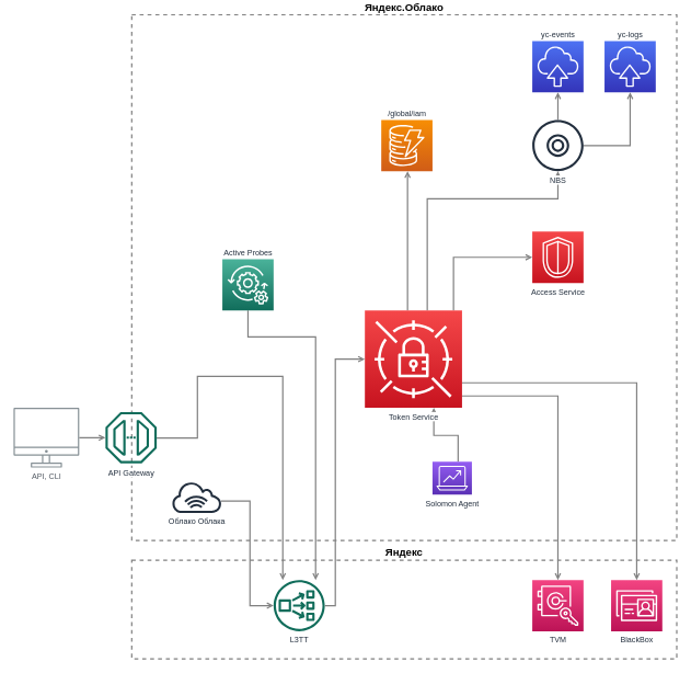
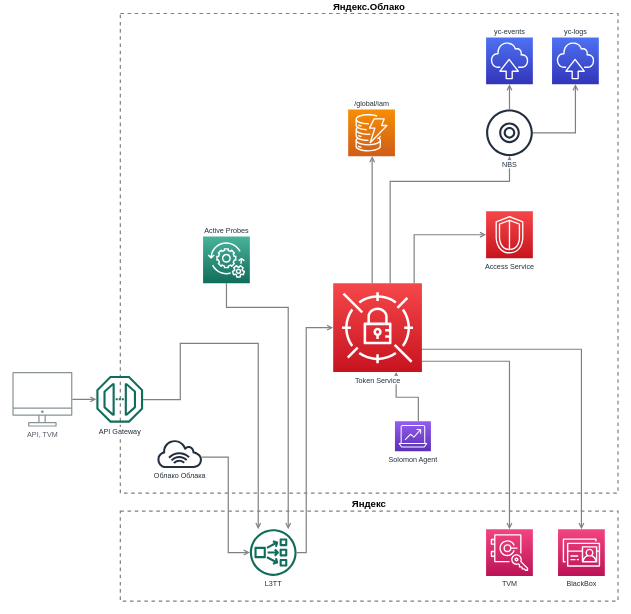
  <mxCell id="0" />
  <mxCell id="1" parent="0" />
  <mxCell id="2" value="&lt;div style=&quot;font-size: 16px;&quot;&gt;Яндекс.Облако&lt;/div&gt;" style="rounded=0;whiteSpace=wrap;html=1;strokeColor=#808080;strokeWidth=2;fillColor=none;gradientColor=#F34482;dashed=1;labelPosition=center;verticalLabelPosition=top;align=center;verticalAlign=bottom;fontSize=16;fontStyle=1" parent="1" vertex="1"><mxGeometry x="200" y="20" width="830" height="800" as="geometry" /></mxCell>
  <mxCell id="3" value="&lt;div style=&quot;font-size: 16px&quot;&gt;Яндекс&lt;/div&gt;" style="rounded=0;whiteSpace=wrap;html=1;strokeColor=#808080;strokeWidth=2;fillColor=none;gradientColor=#F34482;dashed=1;labelPosition=center;verticalLabelPosition=top;align=center;verticalAlign=bottom;fontSize=16;fontStyle=1" parent="1" vertex="1"><mxGeometry x="200" y="850" width="830" height="150" as="geometry" /></mxCell>
  <mxCell id="4" value="" style="edgeStyle=orthogonalEdgeStyle;html=1;endArrow=open;elbow=vertical;startArrow=none;startFill=0;strokeColor=#808080;rounded=0;strokeWidth=2;endFill=0;" parent="1" source="19" edge="1"><mxGeometry width="100" relative="1" as="geometry"><mxPoint x="560" y="710" as="sourcePoint" /><mxPoint x="660" y="618" as="targetPoint" /><Array as="points"><mxPoint x="697" y="660" /><mxPoint x="660" y="660" /></Array></mxGeometry></mxCell>
  <mxCell id="5" value="" style="edgeStyle=orthogonalEdgeStyle;html=1;endArrow=none;elbow=vertical;startArrow=open;startFill=0;strokeColor=#808080;rounded=0;strokeWidth=2;endFill=0;" parent="1" source="17" target="15" edge="1"><mxGeometry width="100" relative="1" as="geometry"><mxPoint x="660" y="749" as="sourcePoint" /><mxPoint x="553" y="600" as="targetPoint" /><Array as="points"><mxPoint x="380" y="919" /><mxPoint x="380" y="760" /></Array></mxGeometry></mxCell>
  <mxCell id="6" value="" style="html=1;endArrow=none;elbow=vertical;startArrow=open;startFill=0;strokeColor=#808080;strokeWidth=2;endFill=0;rounded=0;edgeStyle=orthogonalEdgeStyle;" parent="1" source="17" target="13" edge="1"><mxGeometry width="100" relative="1" as="geometry"><mxPoint x="1090" y="624.075" as="sourcePoint" /><mxPoint x="830" y="740" as="targetPoint" /><Array as="points"><mxPoint x="480" y="510" /><mxPoint x="377" y="510" /></Array></mxGeometry></mxCell>
- <mxCell id="7" value="API, CLI" style="outlineConnect=0;gradientColor=none;fontColor=#545B64;strokeColor=none;fillColor=#879196;dashed=0;verticalLabelPosition=bottom;verticalAlign=top;align=center;html=1;fontSize=12;fontStyle=0;aspect=fixed;shape=mxgraph.aws4.illustration_desktop;pointerEvents=1;labelBackgroundColor=#ffffff;" parent="1" vertex="1"><mxGeometry x="20" y="618" width="100" height="91" as="geometry" /></mxCell>
+ <mxCell id="7" value="API, TVM" style="outlineConnect=0;gradientColor=none;fontColor=#545B64;strokeColor=none;fillColor=#879196;dashed=0;verticalLabelPosition=bottom;verticalAlign=top;align=center;html=1;fontSize=12;fontStyle=0;aspect=fixed;shape=mxgraph.aws4.illustration_desktop;pointerEvents=1;labelBackgroundColor=#ffffff;" parent="1" vertex="1"><mxGeometry x="20" y="618" width="100" height="91" as="geometry" /></mxCell>
  <mxCell id="8" value="/global/iam" style="outlineConnect=0;fontColor=#232F3E;gradientColor=#F78E04;gradientDirection=north;fillColor=#D05C17;strokeColor=#ffffff;dashed=0;verticalLabelPosition=top;verticalAlign=bottom;align=center;html=1;fontSize=12;fontStyle=0;aspect=fixed;shape=mxgraph.aws4.resourceIcon;resIcon=mxgraph.aws4.dynamodb;labelPosition=center;" parent="1" vertex="1"><mxGeometry x="580" y="180" width="78" height="78" as="geometry" /></mxCell>
  <mxCell id="9" value="Access Service" style="outlineConnect=0;fontColor=#232F3E;gradientColor=#F54749;gradientDirection=north;fillColor=#C7131F;strokeColor=#ffffff;dashed=0;verticalLabelPosition=bottom;verticalAlign=top;align=center;html=1;fontSize=12;fontStyle=0;aspect=fixed;shape=mxgraph.aws4.resourceIcon;resIcon=mxgraph.aws4.security_identity_and_compliance;" parent="1" vertex="1"><mxGeometry x="810" y="350" width="78" height="78" as="geometry" /></mxCell>
  <mxCell id="10" value="" style="edgeStyle=orthogonalEdgeStyle;html=1;endArrow=none;elbow=vertical;startArrow=open;startFill=0;strokeColor=#808080;rounded=0;strokeWidth=2;endFill=0;" parent="1" source="8" edge="1"><mxGeometry width="100" relative="1" as="geometry"><mxPoint x="700" y="380" as="sourcePoint" /><mxPoint x="620" y="470" as="targetPoint" /><Array as="points"><mxPoint x="620" y="380" /><mxPoint x="620" y="380" /></Array></mxGeometry></mxCell>
  <mxCell id="11" value="" style="edgeStyle=orthogonalEdgeStyle;html=1;endArrow=none;elbow=vertical;startArrow=open;startFill=0;strokeColor=#808080;rounded=0;strokeWidth=2;endFill=0;" parent="1" source="16" target="7" edge="1"><mxGeometry width="100" relative="1" as="geometry"><mxPoint x="160" y="663.5" as="sourcePoint" /><mxPoint x="91" y="832" as="targetPoint" /><Array as="points" /></mxGeometry></mxCell>
  <mxCell id="12" value="" style="edgeStyle=orthogonalEdgeStyle;html=1;endArrow=none;elbow=vertical;startArrow=open;startFill=0;strokeColor=#808080;rounded=0;strokeWidth=2;endFill=0;" parent="1" source="17" edge="1"><mxGeometry width="100" relative="1" as="geometry"><mxPoint x="440" y="650" as="sourcePoint" /><mxPoint x="238" y="664" as="targetPoint" /><Array as="points"><mxPoint x="430" y="570" /><mxPoint x="300" y="570" /><mxPoint x="300" y="664" /></Array></mxGeometry></mxCell>
  <mxCell id="13" value="Active Probes" style="outlineConnect=0;fontColor=#232F3E;gradientColor=#4AB29A;gradientDirection=north;fillColor=#116D5B;strokeColor=#ffffff;dashed=0;verticalLabelPosition=top;verticalAlign=bottom;align=center;html=1;fontSize=12;fontStyle=0;aspect=fixed;shape=mxgraph.aws4.resourceIcon;resIcon=mxgraph.aws4.managed_services;labelBackgroundColor=#ffffff;labelPosition=center;" parent="1" vertex="1"><mxGeometry x="338" y="392" width="78" height="78" as="geometry" /></mxCell>
  <mxCell id="14" value="" style="edgeStyle=orthogonalEdgeStyle;html=1;endArrow=none;elbow=vertical;startArrow=open;startFill=0;strokeColor=#808080;rounded=0;strokeWidth=2;endFill=0;" parent="1" source="9" edge="1"><mxGeometry width="100" relative="1" as="geometry"><mxPoint x="1029" y="520" as="sourcePoint" /><mxPoint x="690" y="470" as="targetPoint" /><Array as="points"><mxPoint x="690" y="389" /></Array></mxGeometry></mxCell>
  <mxCell id="15" value="Облако Облака" style="outlineConnect=0;fontColor=#232F3E;gradientColor=none;fillColor=#232F3E;strokeColor=none;dashed=0;verticalLabelPosition=bottom;verticalAlign=top;align=center;html=1;fontSize=12;fontStyle=0;aspect=fixed;pointerEvents=1;shape=mxgraph.aws4.internet_alt1;" parent="1" vertex="1"><mxGeometry x="260" y="730" width="78" height="48" as="geometry" /></mxCell>
  <mxCell id="16" value="API Gateway" style="outlineConnect=0;fontColor=#232F3E;gradientColor=none;fillColor=#116D5B;strokeColor=none;dashed=0;verticalLabelPosition=bottom;verticalAlign=top;align=center;html=1;fontSize=12;fontStyle=0;aspect=fixed;pointerEvents=1;shape=mxgraph.aws4.endpoint;labelBackgroundColor=#ffffff;" parent="1" vertex="1"><mxGeometry x="160" y="624.5" width="78" height="78" as="geometry" /></mxCell>
  <mxCell id="17" value="L3TT" style="outlineConnect=0;fontColor=#232F3E;gradientColor=none;fillColor=#116D5B;strokeColor=none;dashed=0;verticalLabelPosition=bottom;verticalAlign=top;align=center;html=1;fontSize=12;fontStyle=0;aspect=fixed;pointerEvents=1;shape=mxgraph.aws4.network_load_balancer;labelBackgroundColor=#ffffff;" parent="1" vertex="1"><mxGeometry x="416" y="880" width="78" height="78" as="geometry" /></mxCell>
  <mxCell id="18" value="" style="edgeStyle=orthogonalEdgeStyle;html=1;endArrow=none;elbow=vertical;startArrow=open;startFill=0;strokeColor=#808080;rounded=0;strokeWidth=2;endFill=0;" parent="1" target="17" edge="1"><mxGeometry width="100" relative="1" as="geometry"><mxPoint x="555" y="544" as="sourcePoint" /><mxPoint x="80" y="450" as="targetPoint" /><Array as="points"><mxPoint x="510" y="544" /><mxPoint x="510" y="919" /></Array></mxGeometry></mxCell>
  <mxCell id="19" value="Solomon Agent" style="outlineConnect=0;fontColor=#232F3E;gradientColor=#945DF2;gradientDirection=north;fillColor=#5A30B5;strokeColor=#ffffff;dashed=0;verticalLabelPosition=bottom;verticalAlign=top;align=center;html=1;fontSize=12;fontStyle=0;aspect=fixed;shape=mxgraph.aws4.resourceIcon;resIcon=mxgraph.aws4.analytics;labelBackgroundColor=#ffffff;" parent="1" vertex="1"><mxGeometry x="658" y="700" width="60" height="50" as="geometry" /></mxCell>
  <mxCell id="20" value="TVM" style="outlineConnect=0;fontColor=#232F3E;gradientColor=#F34482;gradientDirection=north;fillColor=#BC1356;strokeColor=#ffffff;dashed=0;verticalLabelPosition=bottom;verticalAlign=top;align=center;html=1;fontSize=12;fontStyle=0;aspect=fixed;shape=mxgraph.aws4.resourceIcon;resIcon=mxgraph.aws4.cloudhsm;labelBackgroundColor=#ffffff;" parent="1" vertex="1"><mxGeometry x="810" y="880" width="78" height="78" as="geometry" /></mxCell>
  <mxCell id="21" value="BlackBox" style="outlineConnect=0;fontColor=#232F3E;gradientColor=#F34482;gradientDirection=north;fillColor=#BC1356;strokeColor=#ffffff;dashed=0;verticalLabelPosition=bottom;verticalAlign=top;align=center;html=1;fontSize=12;fontStyle=0;aspect=fixed;shape=mxgraph.aws4.resourceIcon;resIcon=mxgraph.aws4.directory_service;labelBackgroundColor=#ffffff;" parent="1" vertex="1"><mxGeometry x="930" y="880" width="78" height="78" as="geometry" /></mxCell>
  <mxCell id="22" value="" style="edgeStyle=orthogonalEdgeStyle;html=1;endArrow=none;elbow=vertical;startArrow=open;startFill=0;strokeColor=#808080;rounded=0;strokeWidth=2;endFill=0;" parent="1" source="20" edge="1"><mxGeometry width="100" relative="1" as="geometry"><mxPoint x="820" y="569" as="sourcePoint" /><mxPoint x="703" y="600" as="targetPoint" /><Array as="points"><mxPoint x="849" y="600" /></Array></mxGeometry></mxCell>
  <mxCell id="23" value="" style="edgeStyle=orthogonalEdgeStyle;html=1;endArrow=none;elbow=vertical;startArrow=open;startFill=0;strokeColor=#808080;rounded=0;strokeWidth=2;endFill=0;" parent="1" source="21" edge="1"><mxGeometry width="100" relative="1" as="geometry"><mxPoint x="820" y="965" as="sourcePoint" /><mxPoint x="703" y="580" as="targetPoint" /><Array as="points"><mxPoint x="969" y="580" /></Array></mxGeometry></mxCell>
  <mxCell id="24" value="" style="edgeStyle=orthogonalEdgeStyle;html=1;endArrow=none;elbow=vertical;startArrow=open;startFill=0;strokeColor=#808080;rounded=0;strokeWidth=2;endFill=0;" edge="1" parent="1"><mxGeometry width="100" relative="1" as="geometry"><mxPoint x="849" y="258" as="sourcePoint" /><mxPoint x="650" y="470" as="targetPoint" /><Array as="points"><mxPoint x="849" y="300" /><mxPoint x="650" y="300" /></Array></mxGeometry></mxCell>
  <mxCell id="25" value="yc-events" style="outlineConnect=0;fontColor=#232F3E;gradientColor=#4D72F3;gradientDirection=north;fillColor=#3334B9;strokeColor=#ffffff;dashed=0;verticalLabelPosition=top;verticalAlign=bottom;align=center;html=1;fontSize=12;fontStyle=0;aspect=fixed;shape=mxgraph.aws4.resourceIcon;resIcon=mxgraph.aws4.migration_and_transfer;labelPosition=center;" vertex="1" parent="1"><mxGeometry x="810" y="60" width="78" height="78" as="geometry" /></mxCell>
  <mxCell id="26" value="yc-logs" style="outlineConnect=0;fontColor=#232F3E;gradientColor=#4D72F3;gradientDirection=north;fillColor=#3334B9;strokeColor=#ffffff;dashed=0;verticalLabelPosition=top;verticalAlign=bottom;align=center;html=1;fontSize=12;fontStyle=0;aspect=fixed;shape=mxgraph.aws4.resourceIcon;resIcon=mxgraph.aws4.migration_and_transfer;labelPosition=center;" vertex="1" parent="1"><mxGeometry x="920" y="60" width="78" height="78" as="geometry" /></mxCell>
  <mxCell id="27" value="" style="edgeStyle=orthogonalEdgeStyle;html=1;endArrow=none;elbow=vertical;startArrow=open;startFill=0;strokeColor=#808080;rounded=0;strokeWidth=2;endFill=0;" edge="1" parent="1" target="29"><mxGeometry width="100" relative="1" as="geometry"><mxPoint x="959" y="138" as="sourcePoint" /><mxPoint x="870" y="180" as="targetPoint" /><Array as="points"><mxPoint x="959" y="219" /></Array></mxGeometry></mxCell>
  <mxCell id="28" value="" style="edgeStyle=orthogonalEdgeStyle;html=1;endArrow=none;elbow=vertical;startArrow=open;startFill=0;strokeColor=#808080;rounded=0;strokeWidth=2;endFill=0;" edge="1" parent="1"><mxGeometry width="100" relative="1" as="geometry"><mxPoint x="849" y="138" as="sourcePoint" /><mxPoint x="849" y="180" as="targetPoint" /><Array as="points"><mxPoint x="849" y="150" /><mxPoint x="849" y="150" /></Array></mxGeometry></mxCell>
  <mxCell id="29" value="NBS" style="outlineConnect=0;fontColor=#232F3E;gradientColor=none;fillColor=#232F3E;strokeColor=none;dashed=0;verticalLabelPosition=bottom;verticalAlign=top;align=center;html=1;fontSize=12;fontStyle=0;aspect=fixed;pointerEvents=1;shape=mxgraph.aws4.disk;labelBackgroundColor=#ffffff;" vertex="1" parent="1"><mxGeometry x="810" y="180" width="78" height="78" as="geometry" /></mxCell>
  <mxCell id="30" value="Token Service" style="outlineConnect=0;fontColor=#232F3E;gradientColor=#F54749;gradientDirection=north;fillColor=#C7131F;strokeColor=#ffffff;dashed=0;verticalLabelPosition=bottom;verticalAlign=top;align=center;html=1;fontSize=12;fontStyle=0;aspect=fixed;shape=mxgraph.aws4.resourceIcon;resIcon=mxgraph.aws4.secrets_manager;labelBackgroundColor=#ffffff;" vertex="1" parent="1"><mxGeometry x="555" y="470" width="148" height="148" as="geometry" /></mxCell>
